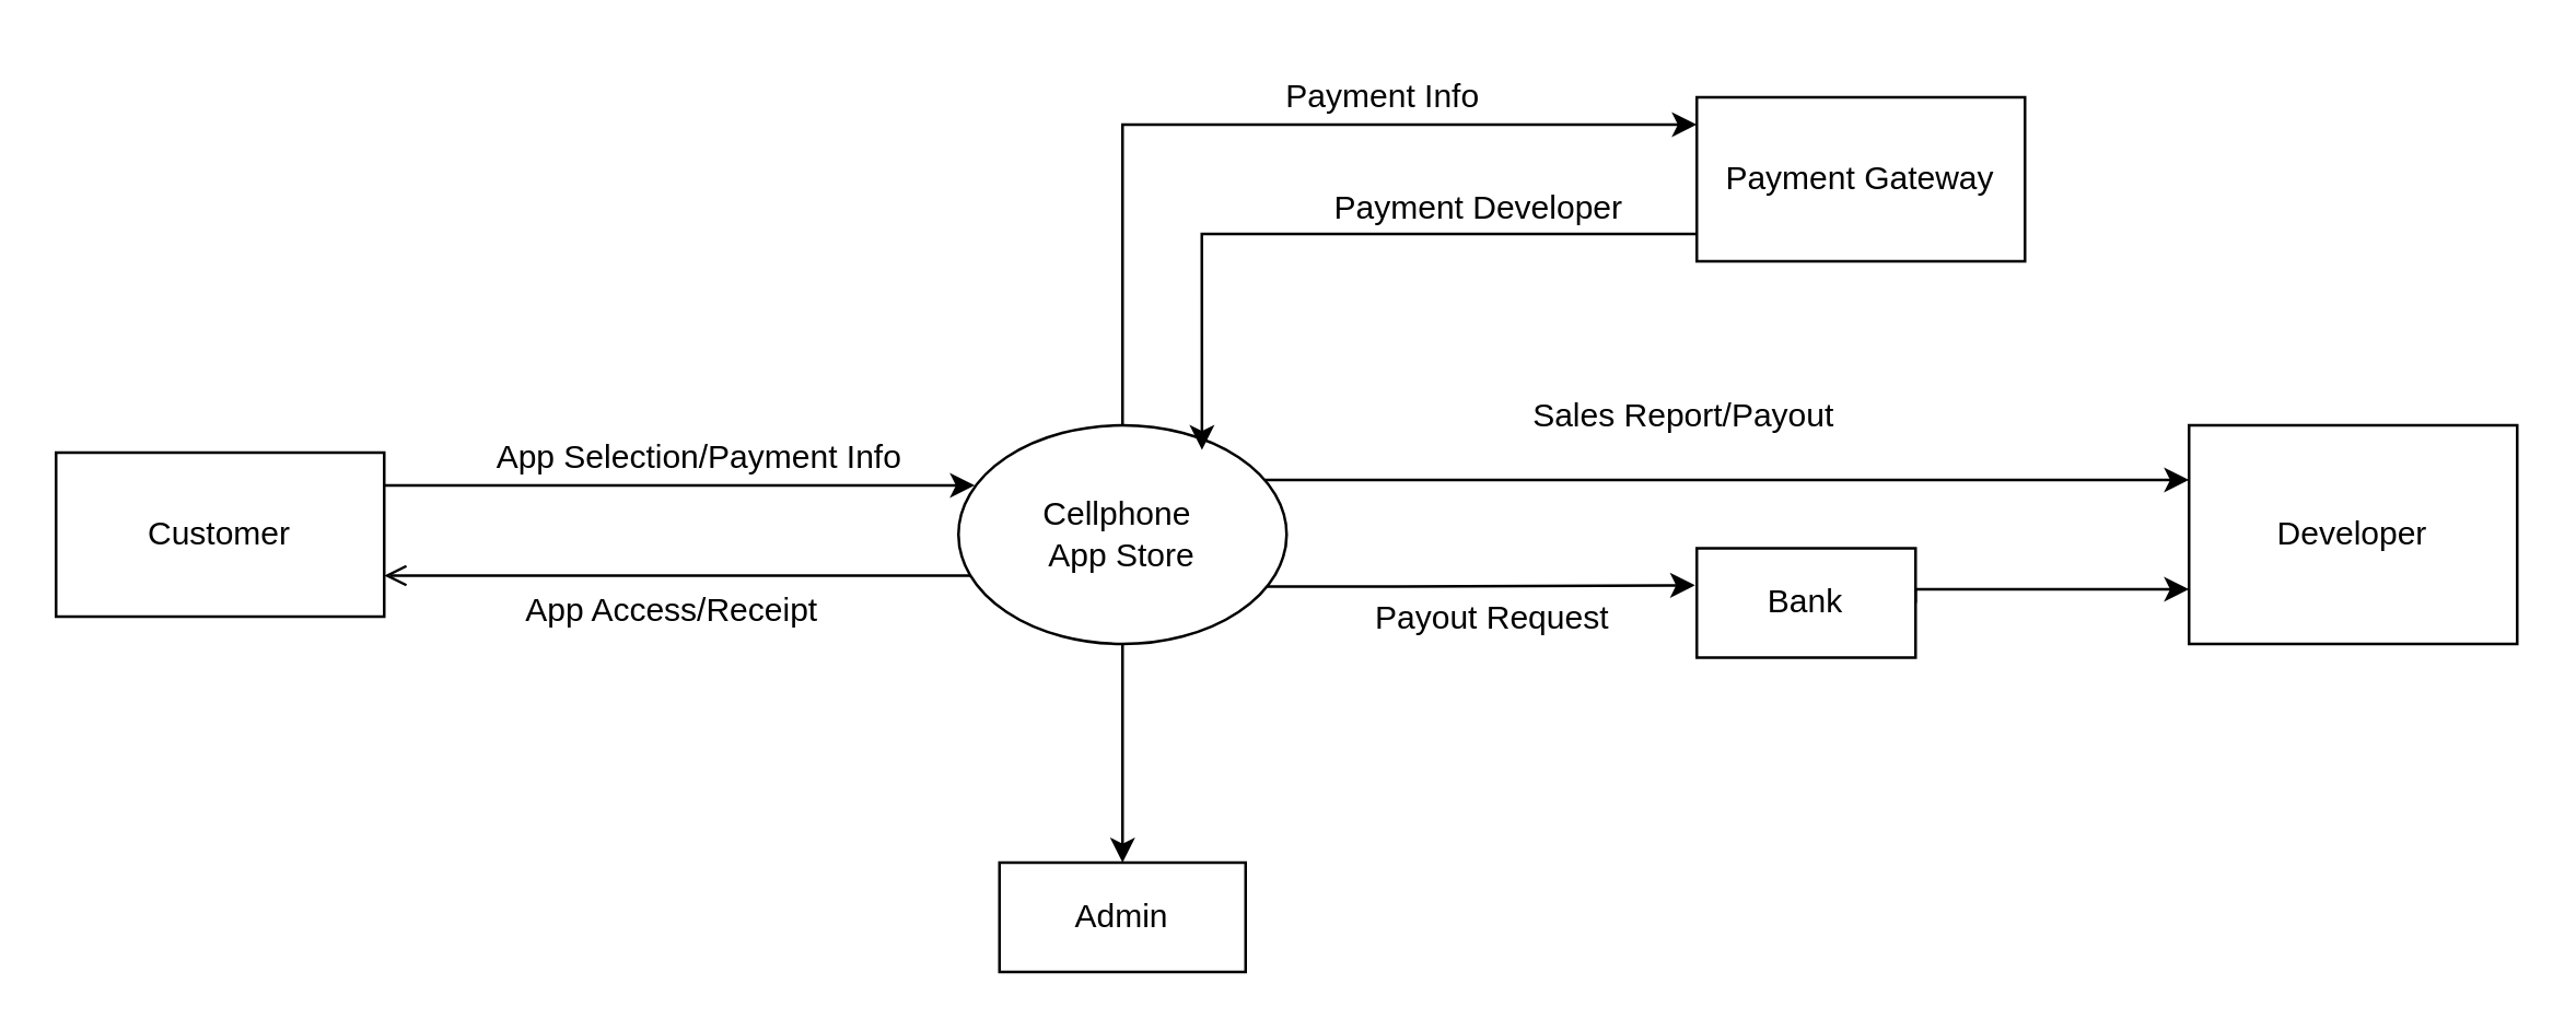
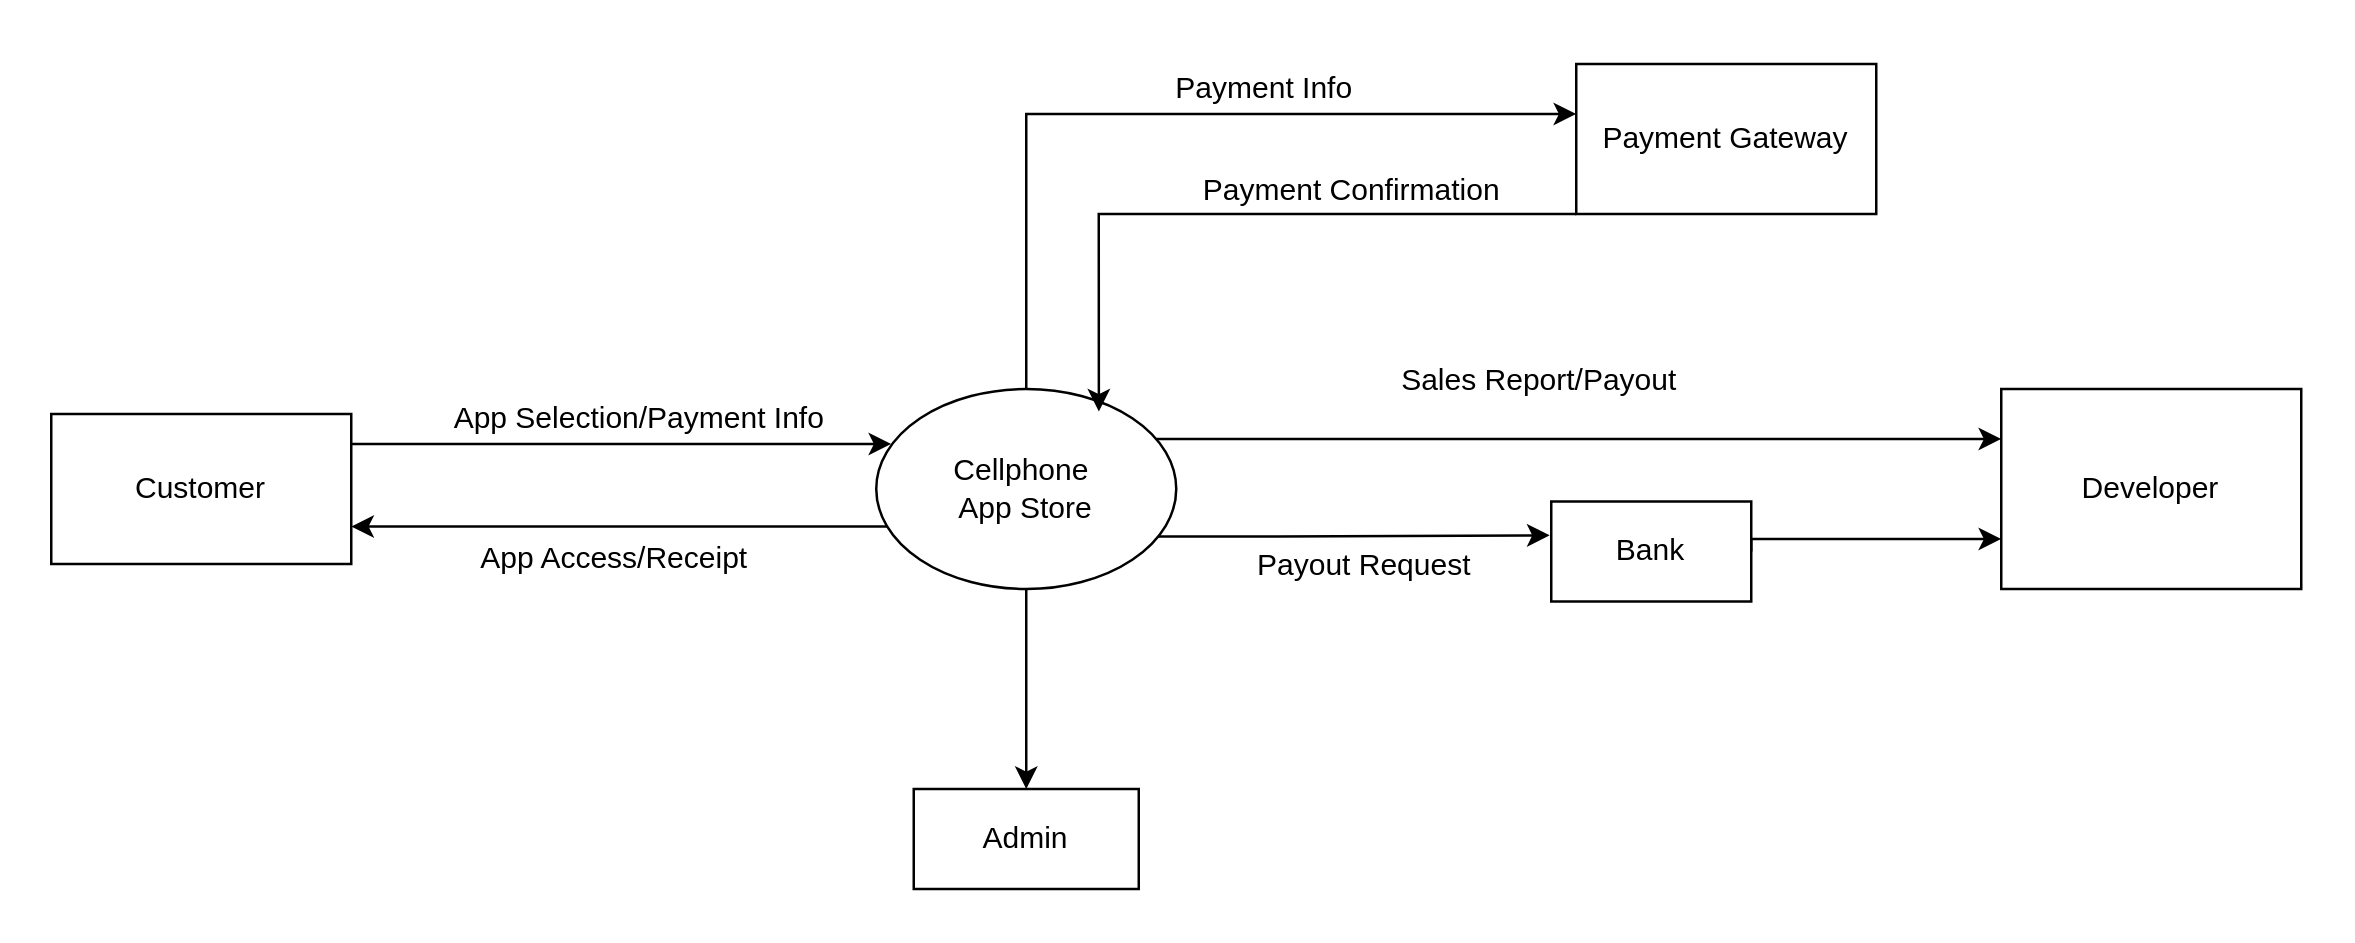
  <mxCell id="0" />
  <mxCell id="1" parent="0" />
  <mxCell id="2" value="" style="edgeStyle=orthogonalEdgeStyle;rounded=0;orthogonalLoop=1;jettySize=auto;html=1;" edge="1" parent="1" source="7" target="8"><mxGeometry relative="1" as="geometry"><Array as="points"><mxPoint x="410" y="45" /></Array></mxGeometry></mxCell>
- <mxCell id="3" style="edgeStyle=orthogonalEdgeStyle;rounded=0;orthogonalLoop=1;jettySize=auto;html=1;entryX=1;entryY=0.75;entryDx=0;entryDy=0;endArrow=open;" edge="1" parent="1" source="7" target="9"><mxGeometry relative="1" as="geometry"><Array as="points"><mxPoint x="300" y="210" /><mxPoint x="300" y="210" /></Array></mxGeometry></mxCell>
+ <mxCell id="3" style="edgeStyle=orthogonalEdgeStyle;rounded=0;orthogonalLoop=1;jettySize=auto;html=1;entryX=1;entryY=0.75;entryDx=0;entryDy=0;" edge="1" parent="1" source="7" target="9"><mxGeometry relative="1" as="geometry"><Array as="points"><mxPoint x="300" y="210" /><mxPoint x="300" y="210" /></Array></mxGeometry></mxCell>
  <mxCell id="4" style="edgeStyle=orthogonalEdgeStyle;rounded=0;orthogonalLoop=1;jettySize=auto;html=1;entryX=0;entryY=0.25;entryDx=0;entryDy=0;" edge="1" parent="1" source="7" target="16"><mxGeometry relative="1" as="geometry"><Array as="points"><mxPoint x="510" y="175" /><mxPoint x="510" y="175" /></Array></mxGeometry></mxCell>
  <mxCell id="5" style="edgeStyle=orthogonalEdgeStyle;rounded=0;orthogonalLoop=1;jettySize=auto;html=1;entryX=-0.008;entryY=0.338;entryDx=0;entryDy=0;entryPerimeter=0;" edge="1" parent="1" source="7" target="19"><mxGeometry relative="1" as="geometry"><mxPoint x="540" y="225" as="targetPoint" /><Array as="points"><mxPoint x="510" y="214" /><mxPoint x="510" y="214" /></Array></mxGeometry></mxCell>
  <mxCell id="6" value="" style="edgeStyle=orthogonalEdgeStyle;rounded=0;orthogonalLoop=1;jettySize=auto;html=1;entryX=0.5;entryY=0;entryDx=0;entryDy=0;exitX=0.5;exitY=1;exitDx=0;exitDy=0;" edge="1" parent="1" source="7" target="21"><mxGeometry relative="1" as="geometry" /></mxCell>
  <mxCell id="7" value="Cellphone&amp;nbsp;&lt;div&gt;App Store&lt;/div&gt;" style="ellipse;whiteSpace=wrap;html=1;" vertex="1" parent="1"><mxGeometry x="350" y="155" width="120" height="80" as="geometry" /></mxCell>
- <mxCell id="8" value="Payment Gateway" style="whiteSpace=wrap;html=1;" vertex="1" parent="1"><mxGeometry x="620" y="35" width="120" height="60" as="geometry" /></mxCell>
+ <mxCell id="8" value="Payment Gateway" style="whiteSpace=wrap;html=1;" vertex="1" parent="1"><mxGeometry x="630" y="25" width="120" height="60" as="geometry" /></mxCell>
  <mxCell id="9" value="Customer" style="whiteSpace=wrap;html=1;" vertex="1" parent="1"><mxGeometry x="20" y="165" width="120" height="60" as="geometry" /></mxCell>
  <mxCell id="10" value="App Selection/&lt;span style=&quot;background-color: transparent; color: light-dark(rgb(0, 0, 0), rgb(255, 255, 255));&quot;&gt;Payment Info&lt;/span&gt;" style="text;html=1;align=center;verticalAlign=middle;resizable=0;points=[];autosize=1;strokeColor=none;fillColor=none;" vertex="1" parent="1"><mxGeometry x="170" y="152" width="170" height="30" as="geometry" /></mxCell>
  <mxCell id="11" value="App Access/Receipt" style="text;html=1;align=center;verticalAlign=middle;resizable=0;points=[];autosize=1;strokeColor=none;fillColor=none;" vertex="1" parent="1"><mxGeometry x="180" y="208" width="130" height="30" as="geometry" /></mxCell>
  <mxCell id="12" style="edgeStyle=orthogonalEdgeStyle;rounded=0;orthogonalLoop=1;jettySize=auto;html=1;entryX=0.05;entryY=0.275;entryDx=0;entryDy=0;entryPerimeter=0;" edge="1" parent="1"><mxGeometry relative="1" as="geometry"><mxPoint x="140" y="177" as="sourcePoint" /><mxPoint x="356" y="177" as="targetPoint" /><Array as="points"><mxPoint x="190" y="177" /><mxPoint x="190" y="177" /></Array></mxGeometry></mxCell>
  <mxCell id="13" value="Payment Info" style="text;html=1;align=center;verticalAlign=middle;resizable=0;points=[];autosize=1;strokeColor=none;fillColor=none;" vertex="1" parent="1"><mxGeometry x="460" y="20" width="90" height="30" as="geometry" /></mxCell>
  <mxCell id="14" style="edgeStyle=orthogonalEdgeStyle;rounded=0;orthogonalLoop=1;jettySize=auto;html=1;entryX=0.742;entryY=0.113;entryDx=0;entryDy=0;entryPerimeter=0;" edge="1" parent="1" source="8" target="7"><mxGeometry relative="1" as="geometry"><Array as="points"><mxPoint x="439" y="85" /></Array></mxGeometry></mxCell>
- <mxCell id="15" value="Payment Developer" style="text;html=1;align=center;verticalAlign=middle;resizable=0;points=[];autosize=1;strokeColor=none;fillColor=none;" vertex="1" parent="1"><mxGeometry x="470" y="61" width="140" height="30" as="geometry" /></mxCell>
+ <mxCell id="15" value="Payment Confirmation" style="text;html=1;align=center;verticalAlign=middle;resizable=0;points=[];autosize=1;strokeColor=none;fillColor=none;" vertex="1" parent="1"><mxGeometry x="470" y="61" width="140" height="30" as="geometry" /></mxCell>
  <mxCell id="16" value="Developer" style="rounded=0;whiteSpace=wrap;html=1;" vertex="1" parent="1"><mxGeometry x="800" y="155" width="120" height="80" as="geometry" /></mxCell>
  <mxCell id="17" value="Sales Report/Payout" style="text;html=1;align=center;verticalAlign=middle;resizable=0;points=[];autosize=1;strokeColor=none;fillColor=none;" vertex="1" parent="1"><mxGeometry x="550" y="137" width="130" height="30" as="geometry" /></mxCell>
  <mxCell id="18" style="edgeStyle=orthogonalEdgeStyle;rounded=0;orthogonalLoop=1;jettySize=auto;html=1;exitX=1;exitY=0.5;exitDx=0;exitDy=0;entryX=0;entryY=0.75;entryDx=0;entryDy=0;" edge="1" parent="1" source="19" target="16"><mxGeometry relative="1" as="geometry"><Array as="points"><mxPoint x="700" y="215" /></Array></mxGeometry></mxCell>
  <mxCell id="19" value="Bank" style="rounded=0;whiteSpace=wrap;html=1;" vertex="1" parent="1"><mxGeometry x="620" y="200" width="80" height="40" as="geometry" /></mxCell>
  <mxCell id="20" value="Payout Request" style="text;html=1;align=center;verticalAlign=middle;resizable=0;points=[];autosize=1;strokeColor=none;fillColor=none;" vertex="1" parent="1"><mxGeometry x="490" y="211" width="110" height="30" as="geometry" /></mxCell>
  <mxCell id="21" value="Admin" style="whiteSpace=wrap;html=1;" vertex="1" parent="1"><mxGeometry x="365" y="315" width="90" height="40" as="geometry" /></mxCell>
